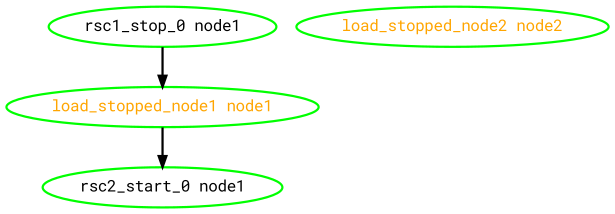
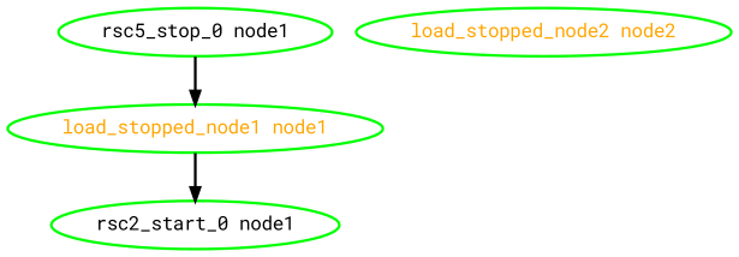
  digraph {
    fontname="Roboto Mono"
    node [color=green fontcolor=orange style=bold fontname="Roboto Mono"]
    edge [style=bold fontname="Roboto Mono"]
    "load_stopped_node1 node1"
    "rsc2_start_0 node1" [fontcolor=black]
    "load_stopped_node2 node2"
-   "rsc1_stop_0 node1" [fontcolor=black]
+   "rsc1_stop_0 node1" [fontcolor=black label="rsc5_stop_0 node1"]
    "load_stopped_node1 node1" -> "rsc2_start_0 node1"
    "rsc1_stop_0 node1" -> "load_stopped_node1 node1"
  }
